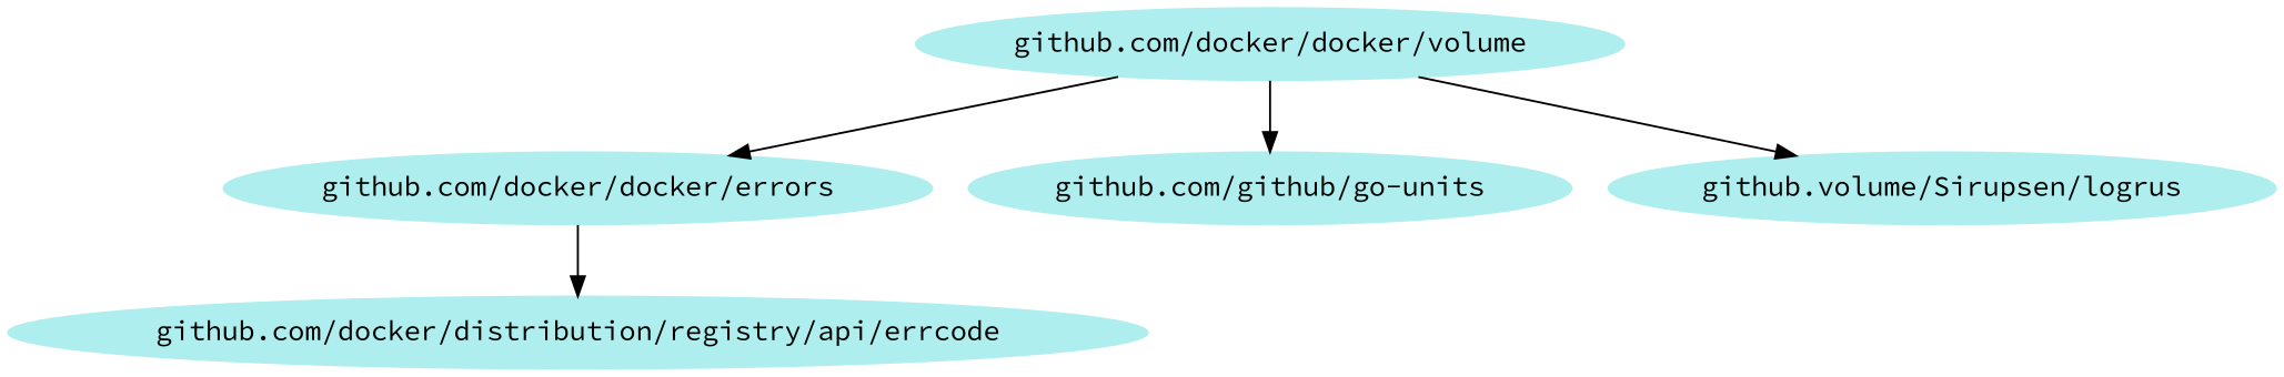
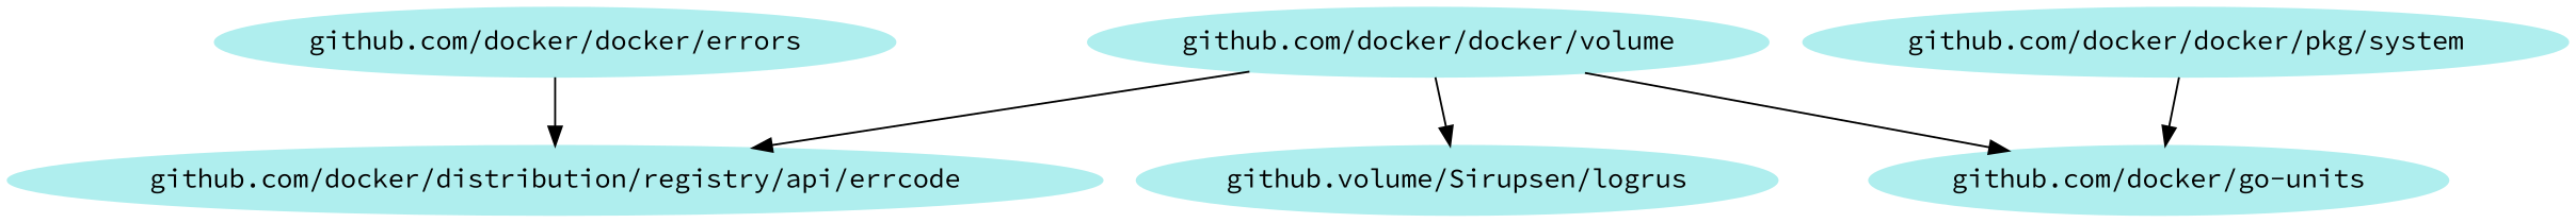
  digraph {
    fontname="Source Code Pro"
    node [color=paleturquoise fontname="Source Code Pro" style=filled]
    edge [fontname="Source Code Pro"]
    n1 [label="github.com/docker/docker/errors"]
    n2 [label="github.com/docker/distribution/registry/api/errcode"]
-   n4 [label="github.com/github/go-units"]
+   n3 [label="github.com/docker/docker/pkg/system"]
+   n4 [label="github.com/docker/go-units"]
    n5 [label="github.com/docker/docker/volume"]
    n6 [label="github.volume/Sirupsen/logrus"]
    n1 -> n2
-   n5 -> n1
+   n3 -> n4
+   n5 -> n2
    n5 -> n4
    n5 -> n6
  }
